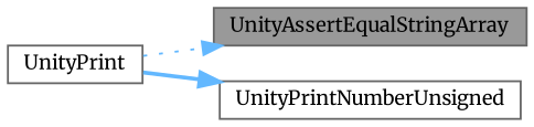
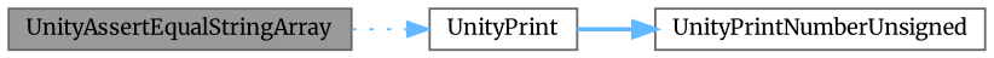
  digraph {
    fontname=Merriweather
    rankdir=LR
    node [color=grey40 fillcolor=white fontname=Merriweather fontsize=10 shape=box style=filled]
    edge [color=steelblue1 fontname=Merriweather fontsize=10 labelfontname=Helvetica labelfontsize=10]
    n1 [color=gray40 fillcolor=grey60 fontcolor=black height=0.2 label=UnityAssertEqualStringArray width=0.4]
    n2 [height=0.2 label=UnityPrint width=0.4]
    n3 [height=0.2 label=UnityPrintNumberUnsigned width=0.4]
-   n2 -> n1 [style=dotted]
+   n1 -> n2 [style=dotted]
    n2 -> n3 [style=bold]
  }
